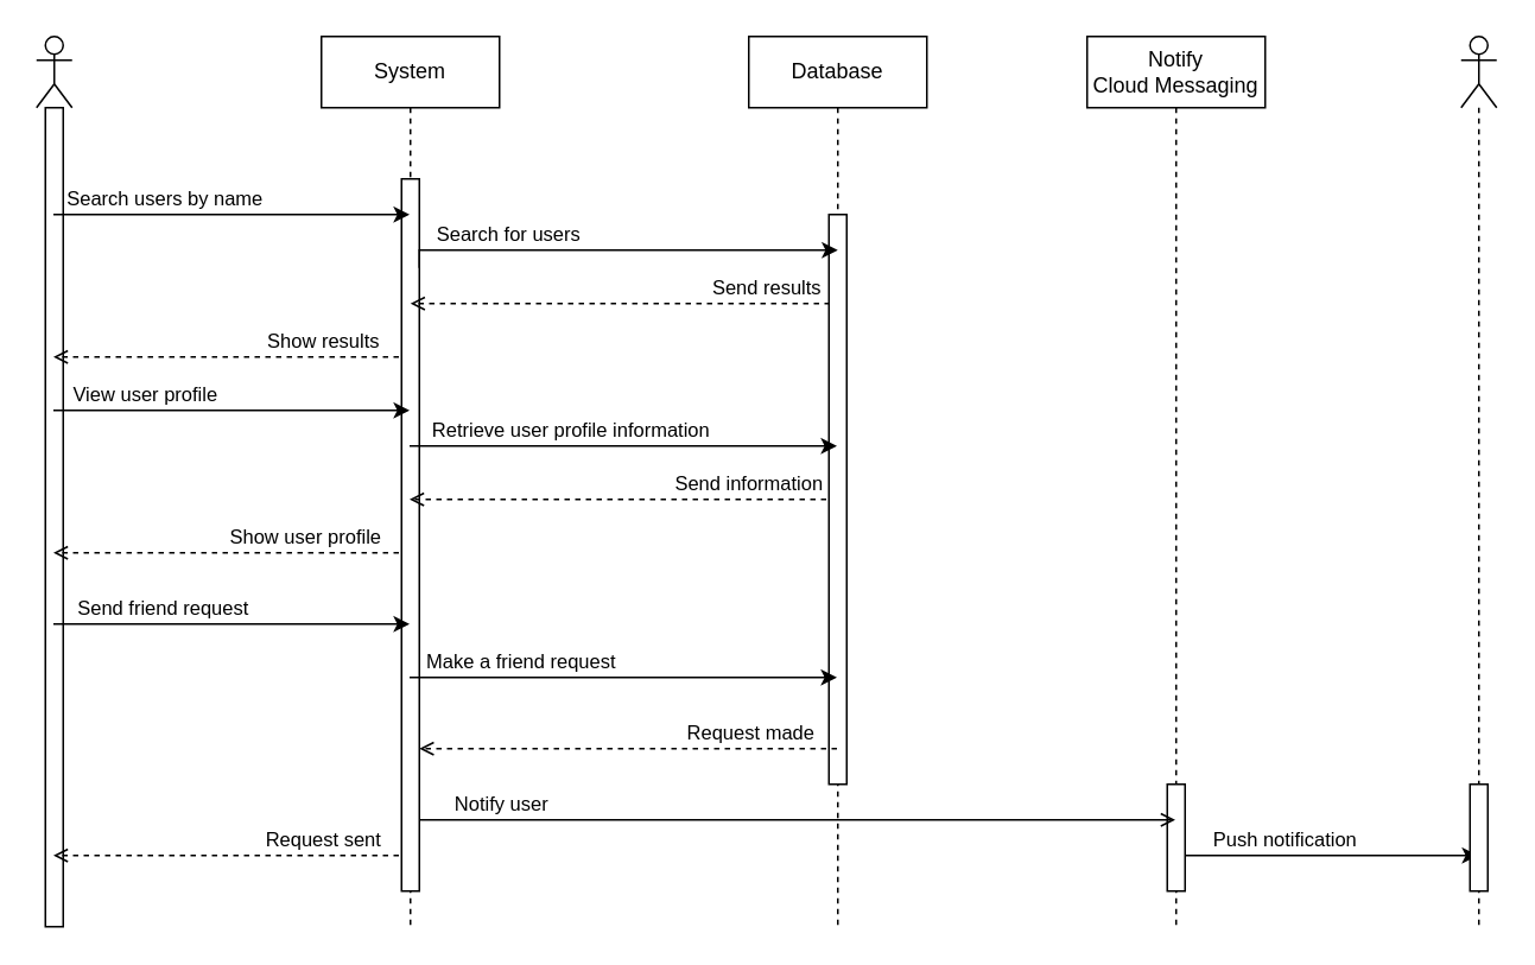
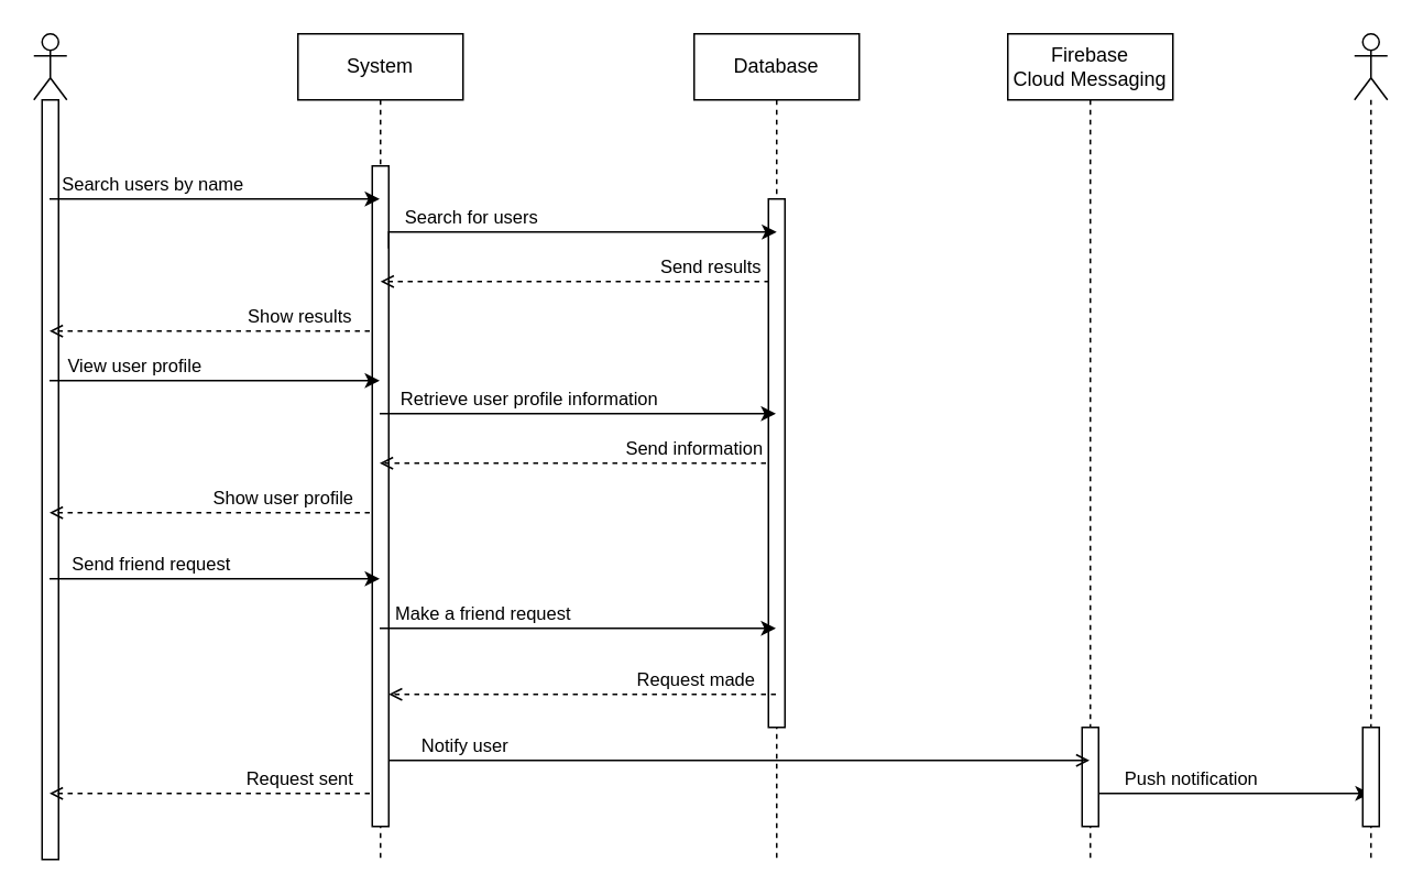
  <mxCell id="0" />
  <mxCell id="1" parent="0" />
  <mxCell id="2" style="edgeStyle=orthogonalEdgeStyle;rounded=0;orthogonalLoop=1;jettySize=auto;html=1;curved=0;" edge="1" parent="1" source="20" target="21"><mxGeometry relative="1" as="geometry"><Array as="points"><mxPoint x="730" y="480" /><mxPoint x="730" y="480" /></Array></mxGeometry></mxCell>
  <mxCell id="3" value="Push notification" style="edgeLabel;html=1;align=center;verticalAlign=middle;resizable=0;points=[];labelBackgroundColor=none;" vertex="1" connectable="0" parent="2"><mxGeometry x="-0.394" y="4" relative="1" as="geometry"><mxPoint x="9" y="-6" as="offset" /></mxGeometry></mxCell>
  <mxCell id="4" value="" style="shape=umlLifeline;perimeter=lifelinePerimeter;whiteSpace=wrap;html=1;container=1;dropTarget=0;collapsible=0;recursiveResize=0;outlineConnect=0;portConstraint=eastwest;newEdgeStyle={&quot;curved&quot;:0,&quot;rounded&quot;:0};participant=umlActor;fillColor=none;" vertex="1" parent="1"><mxGeometry x="20" y="20" width="20" height="500" as="geometry" /></mxCell>
  <mxCell id="5" value="" style="html=1;points=[[0,0,0,0,5],[0,1,0,0,-5],[1,0,0,0,5],[1,1,0,0,-5]];perimeter=orthogonalPerimeter;outlineConnect=0;targetShapes=umlLifeline;portConstraint=eastwest;newEdgeStyle={&quot;curved&quot;:0,&quot;rounded&quot;:0};" vertex="1" parent="4"><mxGeometry x="5" y="40" width="10" height="460" as="geometry" /></mxCell>
  <mxCell id="6" style="edgeStyle=orthogonalEdgeStyle;rounded=0;orthogonalLoop=1;jettySize=auto;html=1;curved=0;dashed=1;endArrow=open;endFill=0;" edge="1" parent="1"><mxGeometry relative="1" as="geometry"><mxPoint x="229.5" y="200" as="sourcePoint" /><mxPoint x="29.5" y="200" as="targetPoint" /></mxGeometry></mxCell>
  <mxCell id="7" value="Show results" style="edgeLabel;html=1;align=center;verticalAlign=middle;resizable=0;points=[];labelBackgroundColor=none;" vertex="1" connectable="0" parent="6"><mxGeometry x="0.045" y="-3" relative="1" as="geometry"><mxPoint x="56" y="-7" as="offset" /></mxGeometry></mxCell>
  <mxCell id="8" style="edgeStyle=orthogonalEdgeStyle;rounded=0;orthogonalLoop=1;jettySize=auto;html=1;curved=0;endArrow=open;endFill=0;dashed=1;" edge="1" parent="1" source="12" target="4"><mxGeometry relative="1" as="geometry"><Array as="points"><mxPoint x="120" y="310" /><mxPoint x="120" y="310" /></Array></mxGeometry></mxCell>
  <mxCell id="9" value="Show user profile" style="edgeLabel;html=1;align=center;verticalAlign=middle;resizable=0;points=[];labelBackgroundColor=none;" vertex="1" connectable="0" parent="8"><mxGeometry x="0.305" y="-4" relative="1" as="geometry"><mxPoint x="72" y="-6" as="offset" /></mxGeometry></mxCell>
  <mxCell id="10" style="edgeStyle=orthogonalEdgeStyle;rounded=0;orthogonalLoop=1;jettySize=auto;html=1;curved=0;dashed=1;endArrow=open;endFill=0;" edge="1" parent="1" source="12" target="4"><mxGeometry relative="1" as="geometry"><Array as="points"><mxPoint x="160" y="480" /><mxPoint x="160" y="480" /></Array></mxGeometry></mxCell>
  <mxCell id="11" value="Request sent" style="edgeLabel;html=1;align=center;verticalAlign=middle;resizable=0;points=[];labelBackgroundColor=none;" vertex="1" connectable="0" parent="10"><mxGeometry x="0.475" y="-4" relative="1" as="geometry"><mxPoint x="99" y="-6" as="offset" /></mxGeometry></mxCell>
  <mxCell id="12" value="System" style="shape=umlLifeline;perimeter=lifelinePerimeter;whiteSpace=wrap;html=1;container=1;dropTarget=0;collapsible=0;recursiveResize=0;outlineConnect=0;portConstraint=eastwest;newEdgeStyle={&quot;curved&quot;:0,&quot;rounded&quot;:0};fillColor=none;" vertex="1" parent="1"><mxGeometry x="180" y="20" width="100" height="500" as="geometry" /></mxCell>
  <mxCell id="13" value="" style="html=1;points=[[0,0,0,0,5],[0,1,0,0,-5],[1,0,0,0,5],[1,1,0,0,-5]];perimeter=orthogonalPerimeter;outlineConnect=0;targetShapes=umlLifeline;portConstraint=eastwest;newEdgeStyle={&quot;curved&quot;:0,&quot;rounded&quot;:0};" vertex="1" parent="12"><mxGeometry x="45" y="80" width="10" height="400" as="geometry" /></mxCell>
  <mxCell id="14" style="edgeStyle=orthogonalEdgeStyle;rounded=0;orthogonalLoop=1;jettySize=auto;html=1;curved=0;dashed=1;endArrow=open;endFill=0;" edge="1" parent="1"><mxGeometry relative="1" as="geometry"><mxPoint x="469.5" y="190" as="sourcePoint" /><mxPoint x="230" y="170" as="targetPoint" /><Array as="points"><mxPoint x="470" y="170" /><mxPoint x="230" y="170" /></Array></mxGeometry></mxCell>
  <mxCell id="15" value="Send results" style="edgeLabel;html=1;align=center;verticalAlign=middle;resizable=0;points=[];labelBackgroundColor=none;" vertex="1" connectable="0" parent="14"><mxGeometry x="-0.287" y="-2" relative="1" as="geometry"><mxPoint x="33" y="-8" as="offset" /></mxGeometry></mxCell>
  <mxCell id="16" style="edgeStyle=orthogonalEdgeStyle;rounded=0;orthogonalLoop=1;jettySize=auto;html=1;curved=0;dashed=1;endArrow=open;endFill=0;" edge="1" parent="1" source="18" target="12"><mxGeometry relative="1" as="geometry"><Array as="points"><mxPoint x="340" y="280" /><mxPoint x="340" y="280" /></Array></mxGeometry></mxCell>
  <mxCell id="17" value="Send information" style="edgeLabel;html=1;align=center;verticalAlign=middle;resizable=0;points=[];labelBackgroundColor=none;" vertex="1" connectable="0" parent="16"><mxGeometry x="-0.304" y="-2" relative="1" as="geometry"><mxPoint x="34" y="-8" as="offset" /></mxGeometry></mxCell>
  <mxCell id="18" value="Database" style="shape=umlLifeline;perimeter=lifelinePerimeter;whiteSpace=wrap;html=1;container=1;dropTarget=0;collapsible=0;recursiveResize=0;outlineConnect=0;portConstraint=eastwest;newEdgeStyle={&quot;curved&quot;:0,&quot;rounded&quot;:0};fillColor=none;" vertex="1" parent="1"><mxGeometry x="420" y="20" width="100" height="500" as="geometry" /></mxCell>
  <mxCell id="19" value="" style="html=1;points=[[0,0,0,0,5],[0,1,0,0,-5],[1,0,0,0,5],[1,1,0,0,-5]];perimeter=orthogonalPerimeter;outlineConnect=0;targetShapes=umlLifeline;portConstraint=eastwest;newEdgeStyle={&quot;curved&quot;:0,&quot;rounded&quot;:0};" vertex="1" parent="18"><mxGeometry x="45" y="100" width="10" height="320" as="geometry" /></mxCell>
- <mxCell id="20" value="&lt;div&gt;Notify&lt;/div&gt;&lt;div&gt;Cloud Messaging&lt;br&gt;&lt;/div&gt;" style="shape=umlLifeline;perimeter=lifelinePerimeter;whiteSpace=wrap;html=1;container=1;dropTarget=0;collapsible=0;recursiveResize=0;outlineConnect=0;portConstraint=eastwest;newEdgeStyle={&quot;curved&quot;:0,&quot;rounded&quot;:0};fillColor=none;" vertex="1" parent="1"><mxGeometry x="610" y="20" width="100" height="500" as="geometry" /></mxCell>
+ <mxCell id="20" value="&lt;div&gt;Firebase&lt;/div&gt;&lt;div&gt;Cloud Messaging&lt;br&gt;&lt;/div&gt;" style="shape=umlLifeline;perimeter=lifelinePerimeter;whiteSpace=wrap;html=1;container=1;dropTarget=0;collapsible=0;recursiveResize=0;outlineConnect=0;portConstraint=eastwest;newEdgeStyle={&quot;curved&quot;:0,&quot;rounded&quot;:0};fillColor=none;" vertex="1" parent="1"><mxGeometry x="610" y="20" width="100" height="500" as="geometry" /></mxCell>
  <mxCell id="21" value="" style="shape=umlLifeline;perimeter=lifelinePerimeter;whiteSpace=wrap;html=1;container=1;dropTarget=0;collapsible=0;recursiveResize=0;outlineConnect=0;portConstraint=eastwest;newEdgeStyle={&quot;curved&quot;:0,&quot;rounded&quot;:0};participant=umlActor;fillColor=none;" vertex="1" parent="1"><mxGeometry x="820" y="20" width="20" height="500" as="geometry" /></mxCell>
  <mxCell id="22" value="" style="html=1;points=[[0,0,0,0,5],[0,1,0,0,-5],[1,0,0,0,5],[1,1,0,0,-5]];perimeter=orthogonalPerimeter;outlineConnect=0;targetShapes=umlLifeline;portConstraint=eastwest;newEdgeStyle={&quot;curved&quot;:0,&quot;rounded&quot;:0};" vertex="1" parent="21"><mxGeometry x="5" y="420" width="10" height="60" as="geometry" /></mxCell>
  <mxCell id="23" style="edgeStyle=orthogonalEdgeStyle;rounded=0;orthogonalLoop=1;jettySize=auto;html=1;curved=0;" edge="1" parent="1"><mxGeometry relative="1" as="geometry"><mxPoint x="235" y="150" as="sourcePoint" /><mxPoint x="470" y="140" as="targetPoint" /><Array as="points"><mxPoint x="235" y="140" /><mxPoint x="470" y="140" /></Array></mxGeometry></mxCell>
  <mxCell id="24" value="Search for users" style="edgeLabel;html=1;align=center;verticalAlign=middle;resizable=0;points=[];labelBackgroundColor=none;" vertex="1" connectable="0" parent="23"><mxGeometry x="-0.284" y="-2" relative="1" as="geometry"><mxPoint x="-29" y="-12" as="offset" /></mxGeometry></mxCell>
  <mxCell id="25" style="edgeStyle=orthogonalEdgeStyle;rounded=0;orthogonalLoop=1;jettySize=auto;html=1;curved=0;" edge="1" parent="1" source="4" target="12"><mxGeometry relative="1" as="geometry"><Array as="points"><mxPoint x="120" y="120" /><mxPoint x="120" y="120" /></Array></mxGeometry></mxCell>
  <mxCell id="26" value="Search users by name" style="edgeLabel;html=1;align=center;verticalAlign=middle;resizable=0;points=[];labelBackgroundColor=none;" vertex="1" connectable="0" parent="25"><mxGeometry x="-0.385" y="-2" relative="1" as="geometry"><mxPoint y="-12" as="offset" /></mxGeometry></mxCell>
  <mxCell id="27" style="edgeStyle=orthogonalEdgeStyle;rounded=0;orthogonalLoop=1;jettySize=auto;html=1;curved=0;" edge="1" parent="1" source="4" target="12"><mxGeometry relative="1" as="geometry"><Array as="points"><mxPoint x="130" y="230" /><mxPoint x="130" y="230" /></Array></mxGeometry></mxCell>
  <mxCell id="28" value="View user profile" style="edgeLabel;html=1;align=center;verticalAlign=middle;resizable=0;points=[];labelBackgroundColor=none;" vertex="1" connectable="0" parent="27"><mxGeometry x="-0.275" y="-1" relative="1" as="geometry"><mxPoint x="-22" y="-11" as="offset" /></mxGeometry></mxCell>
  <mxCell id="29" style="edgeStyle=orthogonalEdgeStyle;rounded=0;orthogonalLoop=1;jettySize=auto;html=1;curved=0;" edge="1" parent="1" source="12" target="18"><mxGeometry relative="1" as="geometry"><Array as="points"><mxPoint x="350" y="250" /><mxPoint x="350" y="250" /></Array></mxGeometry></mxCell>
  <mxCell id="30" value="Retrieve user profile information" style="edgeLabel;html=1;align=center;verticalAlign=middle;resizable=0;points=[];labelBackgroundColor=none;" vertex="1" connectable="0" parent="29"><mxGeometry x="-0.696" relative="1" as="geometry"><mxPoint x="54" y="-10" as="offset" /></mxGeometry></mxCell>
  <mxCell id="31" style="edgeStyle=orthogonalEdgeStyle;rounded=0;orthogonalLoop=1;jettySize=auto;html=1;curved=0;" edge="1" parent="1" source="4" target="12"><mxGeometry relative="1" as="geometry"><Array as="points"><mxPoint x="130" y="350" /><mxPoint x="130" y="350" /></Array></mxGeometry></mxCell>
  <mxCell id="32" value="Send friend request" style="edgeLabel;html=1;align=center;verticalAlign=middle;resizable=0;points=[];labelBackgroundColor=none;" vertex="1" connectable="0" parent="31"><mxGeometry x="-0.845" relative="1" as="geometry"><mxPoint x="45" y="-10" as="offset" /></mxGeometry></mxCell>
  <mxCell id="33" style="edgeStyle=orthogonalEdgeStyle;rounded=0;orthogonalLoop=1;jettySize=auto;html=1;curved=0;" edge="1" parent="1" source="12" target="18"><mxGeometry relative="1" as="geometry"><Array as="points"><mxPoint x="340" y="380" /><mxPoint x="340" y="380" /></Array></mxGeometry></mxCell>
  <mxCell id="34" value="Make a friend request" style="edgeLabel;html=1;align=center;verticalAlign=middle;resizable=0;points=[];labelBackgroundColor=none;" vertex="1" connectable="0" parent="33"><mxGeometry x="-0.529" y="2" relative="1" as="geometry"><mxPoint x="5" y="-8" as="offset" /></mxGeometry></mxCell>
  <mxCell id="35" style="edgeStyle=orthogonalEdgeStyle;rounded=0;orthogonalLoop=1;jettySize=auto;html=1;curved=0;dashed=1;endArrow=open;endFill=0;" edge="1" parent="1" source="18" target="13"><mxGeometry relative="1" as="geometry"><Array as="points"><mxPoint x="310" y="420" /><mxPoint x="310" y="420" /></Array></mxGeometry></mxCell>
  <mxCell id="36" value="Request made" style="edgeLabel;html=1;align=center;verticalAlign=middle;resizable=0;points=[];labelBackgroundColor=none;" vertex="1" connectable="0" parent="35"><mxGeometry x="-0.177" y="1" relative="1" as="geometry"><mxPoint x="47" y="-11" as="offset" /></mxGeometry></mxCell>
  <mxCell id="37" value="" style="html=1;points=[[0,0,0,0,5],[0,1,0,0,-5],[1,0,0,0,5],[1,1,0,0,-5]];perimeter=orthogonalPerimeter;outlineConnect=0;targetShapes=umlLifeline;portConstraint=eastwest;newEdgeStyle={&quot;curved&quot;:0,&quot;rounded&quot;:0};" vertex="1" parent="1"><mxGeometry x="655" y="440" width="10" height="60" as="geometry" /></mxCell>
  <mxCell id="38" style="edgeStyle=orthogonalEdgeStyle;rounded=0;orthogonalLoop=1;jettySize=auto;html=1;curved=0;endArrow=open;endFill=0;" edge="1" parent="1" source="13" target="20"><mxGeometry relative="1" as="geometry"><Array as="points"><mxPoint x="430" y="460" /><mxPoint x="430" y="460" /></Array></mxGeometry></mxCell>
  <mxCell id="39" value="Notify user" style="edgeLabel;html=1;align=center;verticalAlign=middle;resizable=0;points=[];labelBackgroundColor=none;" vertex="1" connectable="0" parent="38"><mxGeometry x="-0.731" y="4" relative="1" as="geometry"><mxPoint x="-12" y="-6" as="offset" /></mxGeometry></mxCell>
